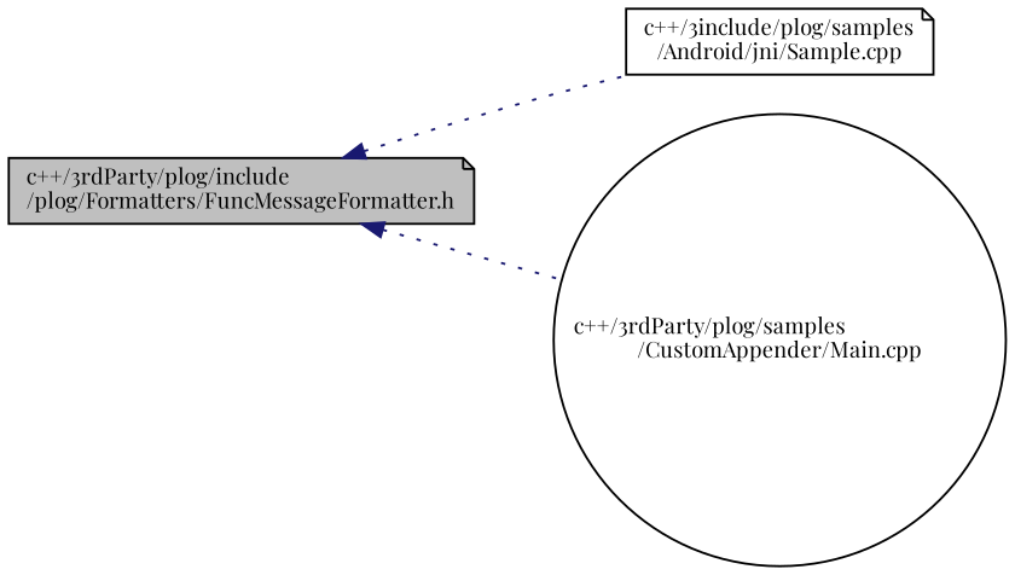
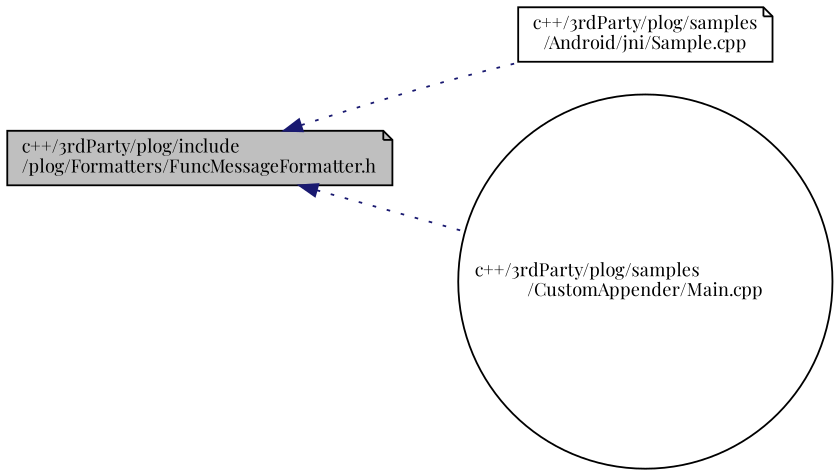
  digraph {
    rankdir=LR
    fontname="Playfair Display"
    node [color=black fontname="Playfair Display" fontsize=10 shape=note]
    edge [color=midnightblue dir=back fontname="Playfair Display" fontsize=10 labelfontname=Helvetica labelfontsize=10 style=dotted]
    n1 [fillcolor=grey75 fontcolor=black height=0.2 label="c++/3rdParty/plog/include\l/plog/Formatters/FuncMessageFormatter.h" style=filled width=0.4]
-   n2 [height=0.2 label="c++/3include/plog/samples\l/Android/jni/Sample.cpp" width=0.4]
+   n2 [height=0.2 label="c++/3rdParty/plog/samples\l/Android/jni/Sample.cpp" width=0.4]
    n3 [height=0.2 label="c++/3rdParty/plog/samples\l/CustomAppender/Main.cpp" shape=circle width=0.4]
    n1 -> n2
    n1 -> n3
  }
